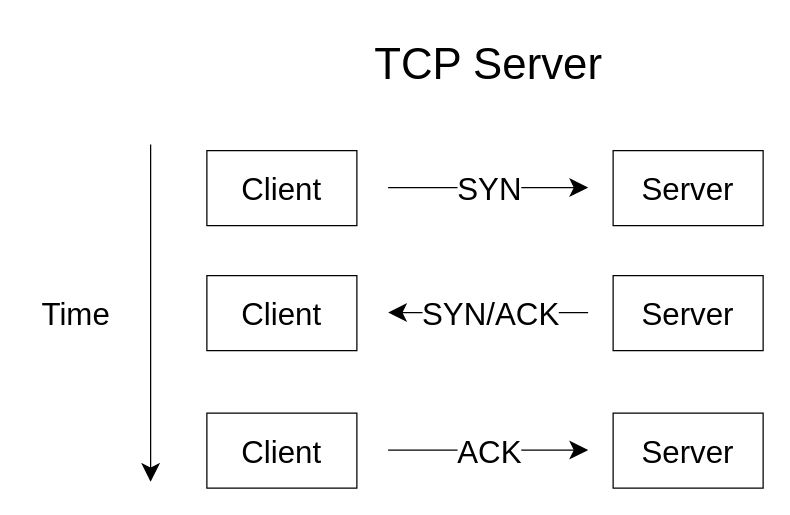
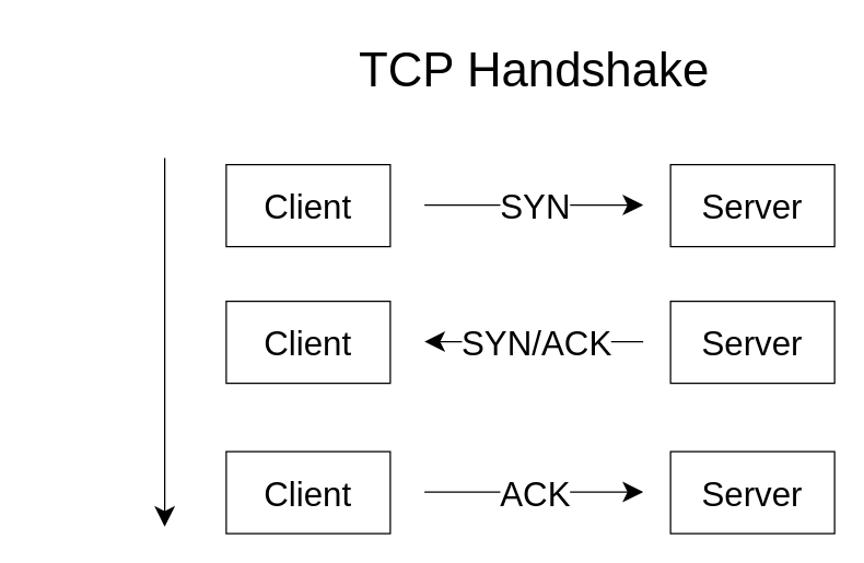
  <mxCell id="0" />
  <mxCell id="1" parent="0" />
  <mxCell id="2" value="&lt;font style=&quot;font-size: 25px;&quot;&gt;Client&lt;/font&gt;" style="rounded=0;whiteSpace=wrap;html=1;" vertex="1" parent="1"><mxGeometry x="165" y="120" width="120" height="60" as="geometry" /></mxCell>
  <mxCell id="3" value="&lt;font style=&quot;font-size: 25px;&quot;&gt;Server&lt;br&gt;&lt;/font&gt;" style="rounded=0;whiteSpace=wrap;html=1;" vertex="1" parent="1"><mxGeometry x="490" y="120" width="120" height="60" as="geometry" /></mxCell>
  <mxCell id="4" value="" style="endArrow=classic;html=1;fontSize=25;endSize=12;" edge="1" parent="1"><mxGeometry relative="1" as="geometry"><mxPoint x="310" y="149.58" as="sourcePoint" /><mxPoint x="470" y="149.58" as="targetPoint" /></mxGeometry></mxCell>
  <mxCell id="5" value="SYN" style="edgeLabel;resizable=0;html=1;align=center;verticalAlign=middle;fontSize=25;" connectable="0" vertex="1" parent="4"><mxGeometry relative="1" as="geometry" /></mxCell>
  <mxCell id="6" value="&lt;font style=&quot;font-size: 25px;&quot;&gt;Client&lt;/font&gt;" style="rounded=0;whiteSpace=wrap;html=1;" vertex="1" parent="1"><mxGeometry x="165" y="330" width="120" height="60" as="geometry" /></mxCell>
  <mxCell id="7" value="&lt;font style=&quot;font-size: 25px;&quot;&gt;Server&lt;br&gt;&lt;/font&gt;" style="rounded=0;whiteSpace=wrap;html=1;" vertex="1" parent="1"><mxGeometry x="490" y="330" width="120" height="60" as="geometry" /></mxCell>
  <mxCell id="8" value="" style="endArrow=classic;html=1;fontSize=25;endSize=12;" edge="1" parent="1"><mxGeometry relative="1" as="geometry"><mxPoint x="310" y="359.58" as="sourcePoint" /><mxPoint x="470" y="359.58" as="targetPoint" /></mxGeometry></mxCell>
  <mxCell id="9" value="ACK" style="edgeLabel;resizable=0;html=1;align=center;verticalAlign=middle;fontSize=25;" connectable="0" vertex="1" parent="8"><mxGeometry relative="1" as="geometry" /></mxCell>
  <mxCell id="10" value="&lt;font style=&quot;font-size: 25px;&quot;&gt;Client&lt;/font&gt;" style="rounded=0;whiteSpace=wrap;html=1;" vertex="1" parent="1"><mxGeometry x="165" y="220" width="120" height="60" as="geometry" /></mxCell>
  <mxCell id="11" value="&lt;font style=&quot;font-size: 25px;&quot;&gt;Server&lt;br&gt;&lt;/font&gt;" style="rounded=0;whiteSpace=wrap;html=1;" vertex="1" parent="1"><mxGeometry x="490" y="220" width="120" height="60" as="geometry" /></mxCell>
  <mxCell id="12" value="" style="endArrow=none;html=1;fontSize=25;endSize=12;endFill=0;startArrow=classic;startFill=1;startSize=12;" edge="1" parent="1"><mxGeometry relative="1" as="geometry"><mxPoint x="310" y="249.58" as="sourcePoint" /><mxPoint x="470" y="249.58" as="targetPoint" /></mxGeometry></mxCell>
  <mxCell id="13" value="SYN/ACK" style="edgeLabel;resizable=0;html=1;align=center;verticalAlign=middle;fontSize=25;" connectable="0" vertex="1" parent="12"><mxGeometry relative="1" as="geometry"><mxPoint x="1" as="offset" /></mxGeometry></mxCell>
  <mxCell id="14" value="" style="endArrow=classic;html=1;fontSize=25;startSize=12;endSize=12;" edge="1" parent="1"><mxGeometry width="50" height="50" relative="1" as="geometry"><mxPoint x="120" y="115" as="sourcePoint" /><mxPoint x="120" y="385" as="targetPoint" /></mxGeometry></mxCell>
- <mxCell id="15" value="Time" style="text;html=1;align=center;verticalAlign=middle;resizable=0;points=[];autosize=1;strokeColor=none;fillColor=none;fontSize=25;" vertex="1" parent="1"><mxGeometry x="20" y="230" width="80" height="40" as="geometry" /></mxCell>
- <mxCell id="16" value="&lt;font style=&quot;font-size: 35px;&quot;&gt;TCP Server&lt;/font&gt;" style="text;html=1;align=center;verticalAlign=middle;resizable=0;points=[];autosize=1;strokeColor=none;fillColor=none;fontSize=25;" vertex="1" parent="1"><mxGeometry x="250" y="20" width="280" height="60" as="geometry" /></mxCell>
+ <mxCell id="16" value="&lt;font style=&quot;font-size: 35px;&quot;&gt;TCP Handshake&lt;/font&gt;" style="text;html=1;align=center;verticalAlign=middle;resizable=0;points=[];autosize=1;strokeColor=none;fillColor=none;fontSize=25;" vertex="1" parent="1"><mxGeometry x="250" y="20" width="280" height="60" as="geometry" /></mxCell>
